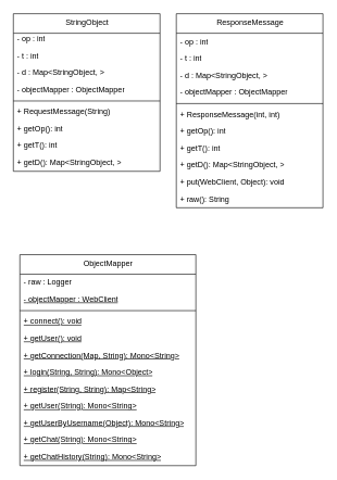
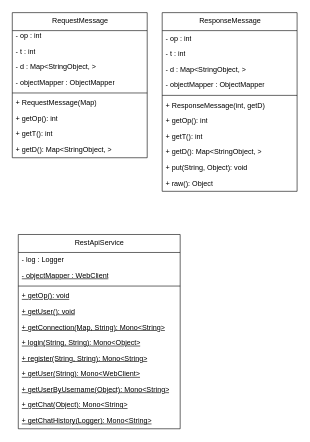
  <mxCell id="0" />
  <mxCell id="1" parent="0" />
- <mxCell id="2" value="StringObject" style="swimlane;fontStyle=0;align=center;verticalAlign=top;childLayout=stackLayout;horizontal=1;startSize=30;horizontalStack=0;resizeParent=1;resizeParentMax=0;resizeLast=0;collapsible=0;marginBottom=0;html=1;" parent="1" vertex="1"><mxGeometry x="20" y="20" width="225" height="242" as="geometry" /></mxCell>
+ <mxCell id="2" value="RequestMessage" style="swimlane;fontStyle=0;align=center;verticalAlign=top;childLayout=stackLayout;horizontal=1;startSize=30;horizontalStack=0;resizeParent=1;resizeParentMax=0;resizeLast=0;collapsible=0;marginBottom=0;html=1;" parent="1" vertex="1"><mxGeometry x="20" y="20" width="225" height="242" as="geometry" /></mxCell>
  <mxCell id="3" value="- op : int" style="text;html=1;strokeColor=none;fillColor=none;align=left;verticalAlign=middle;spacingLeft=4;spacingRight=4;overflow=hidden;rotatable=0;points=[[0,0.5],[1,0.5]];portConstraint=eastwest;" parent="2" vertex="1"><mxGeometry y="26" width="225" height="26" as="geometry" /></mxCell>
  <mxCell id="4" value="- t : int" style="text;html=1;strokeColor=none;fillColor=none;align=left;verticalAlign=middle;spacingLeft=4;spacingRight=4;overflow=hidden;rotatable=0;points=[[0,0.5],[1,0.5]];portConstraint=eastwest;" parent="2" vertex="1"><mxGeometry y="52" width="225" height="26" as="geometry" /></mxCell>
  <mxCell id="5" value="- d : Map&lt;String,Object&gt;&amp;lt;StringObject, &amp;gt;" style="text;html=1;strokeColor=none;fillColor=none;align=left;verticalAlign=middle;spacingLeft=4;spacingRight=4;overflow=hidden;rotatable=0;points=[[0,0.5],[1,0.5]];portConstraint=eastwest;" parent="2" vertex="1"><mxGeometry y="78" width="225" height="26" as="geometry" /></mxCell>
  <mxCell id="6" value="- objectMapper : ObjectMapper" style="text;html=1;strokeColor=none;fillColor=none;align=left;verticalAlign=middle;spacingLeft=4;spacingRight=4;overflow=hidden;rotatable=0;points=[[0,0.5],[1,0.5]];portConstraint=eastwest;" parent="2" vertex="1"><mxGeometry y="104" width="225" height="26" as="geometry" /></mxCell>
  <mxCell id="7" style="line;strokeWidth=1;fillColor=none;align=left;verticalAlign=middle;spacingTop=-1;spacingLeft=3;spacingRight=3;rotatable=0;labelPosition=right;points=[];portConstraint=eastwest;" parent="2" vertex="1"><mxGeometry y="130" width="225" height="8" as="geometry" /></mxCell>
- <mxCell id="8" value="+ RequestMessage(String)" style="text;html=1;strokeColor=none;fillColor=none;align=left;verticalAlign=middle;spacingLeft=4;spacingRight=4;overflow=hidden;rotatable=0;points=[[0,0.5],[1,0.5]];portConstraint=eastwest;" parent="2" vertex="1"><mxGeometry y="138" width="225" height="26" as="geometry" /></mxCell>
+ <mxCell id="8" value="+ RequestMessage(Map)" style="text;html=1;strokeColor=none;fillColor=none;align=left;verticalAlign=middle;spacingLeft=4;spacingRight=4;overflow=hidden;rotatable=0;points=[[0,0.5],[1,0.5]];portConstraint=eastwest;" parent="2" vertex="1"><mxGeometry y="138" width="225" height="26" as="geometry" /></mxCell>
  <mxCell id="9" value="+ getOp(): int" style="text;html=1;strokeColor=none;fillColor=none;align=left;verticalAlign=middle;spacingLeft=4;spacingRight=4;overflow=hidden;rotatable=0;points=[[0,0.5],[1,0.5]];portConstraint=eastwest;" parent="2" vertex="1"><mxGeometry y="164" width="225" height="26" as="geometry" /></mxCell>
  <mxCell id="10" value="+ getT(): int" style="text;html=1;strokeColor=none;fillColor=none;align=left;verticalAlign=middle;spacingLeft=4;spacingRight=4;overflow=hidden;rotatable=0;points=[[0,0.5],[1,0.5]];portConstraint=eastwest;" parent="2" vertex="1"><mxGeometry y="190" width="225" height="26" as="geometry" /></mxCell>
  <mxCell id="11" value="+ getD(): Map&lt;String,Object&gt;&amp;lt;StringObject, &amp;gt;" style="text;html=1;strokeColor=none;fillColor=none;align=left;verticalAlign=middle;spacingLeft=4;spacingRight=4;overflow=hidden;rotatable=0;points=[[0,0.5],[1,0.5]];portConstraint=eastwest;" parent="2" vertex="1"><mxGeometry y="216" width="225" height="26" as="geometry" /></mxCell>
  <mxCell id="12" value="ResponseMessage" style="swimlane;fontStyle=0;align=center;verticalAlign=top;childLayout=stackLayout;horizontal=1;startSize=30;horizontalStack=0;resizeParent=1;resizeParentMax=0;resizeLast=0;collapsible=0;marginBottom=0;html=1;" parent="1" vertex="1"><mxGeometry x="270" y="20" width="225" height="298" as="geometry" /></mxCell>
  <mxCell id="13" value="- op : int" style="text;html=1;strokeColor=none;fillColor=none;align=left;verticalAlign=middle;spacingLeft=4;spacingRight=4;overflow=hidden;rotatable=0;points=[[0,0.5],[1,0.5]];portConstraint=eastwest;" parent="12" vertex="1"><mxGeometry y="30" width="225" height="26" as="geometry" /></mxCell>
  <mxCell id="14" value="- t : int" style="text;html=1;strokeColor=none;fillColor=none;align=left;verticalAlign=middle;spacingLeft=4;spacingRight=4;overflow=hidden;rotatable=0;points=[[0,0.5],[1,0.5]];portConstraint=eastwest;" parent="12" vertex="1"><mxGeometry y="56" width="225" height="26" as="geometry" /></mxCell>
  <mxCell id="15" value="- d : Map&lt;String,Object&gt;&amp;lt;StringObject, &amp;gt;" style="text;html=1;strokeColor=none;fillColor=none;align=left;verticalAlign=middle;spacingLeft=4;spacingRight=4;overflow=hidden;rotatable=0;points=[[0,0.5],[1,0.5]];portConstraint=eastwest;" parent="12" vertex="1"><mxGeometry y="82" width="225" height="26" as="geometry" /></mxCell>
  <mxCell id="16" value="- objectMapper : ObjectMapper" style="text;html=1;strokeColor=none;fillColor=none;align=left;verticalAlign=middle;spacingLeft=4;spacingRight=4;overflow=hidden;rotatable=0;points=[[0,0.5],[1,0.5]];portConstraint=eastwest;" parent="12" vertex="1"><mxGeometry y="108" width="225" height="26" as="geometry" /></mxCell>
  <mxCell id="17" style="line;strokeWidth=1;fillColor=none;align=left;verticalAlign=middle;spacingTop=-1;spacingLeft=3;spacingRight=3;rotatable=0;labelPosition=right;points=[];portConstraint=eastwest;" parent="12" vertex="1"><mxGeometry y="134" width="225" height="8" as="geometry" /></mxCell>
- <mxCell id="18" value="+ ResponseMessage(int, int)" style="text;html=1;strokeColor=none;fillColor=none;align=left;verticalAlign=middle;spacingLeft=4;spacingRight=4;overflow=hidden;rotatable=0;points=[[0,0.5],[1,0.5]];portConstraint=eastwest;" parent="12" vertex="1"><mxGeometry y="142" width="225" height="26" as="geometry" /></mxCell>
+ <mxCell id="18" value="+ ResponseMessage(int, getD)" style="text;html=1;strokeColor=none;fillColor=none;align=left;verticalAlign=middle;spacingLeft=4;spacingRight=4;overflow=hidden;rotatable=0;points=[[0,0.5],[1,0.5]];portConstraint=eastwest;" parent="12" vertex="1"><mxGeometry y="142" width="225" height="26" as="geometry" /></mxCell>
  <mxCell id="19" value="+ getOp(): int" style="text;html=1;strokeColor=none;fillColor=none;align=left;verticalAlign=middle;spacingLeft=4;spacingRight=4;overflow=hidden;rotatable=0;points=[[0,0.5],[1,0.5]];portConstraint=eastwest;" parent="12" vertex="1"><mxGeometry y="168" width="225" height="26" as="geometry" /></mxCell>
  <mxCell id="20" value="+ getT(): int" style="text;html=1;strokeColor=none;fillColor=none;align=left;verticalAlign=middle;spacingLeft=4;spacingRight=4;overflow=hidden;rotatable=0;points=[[0,0.5],[1,0.5]];portConstraint=eastwest;" parent="12" vertex="1"><mxGeometry y="194" width="225" height="26" as="geometry" /></mxCell>
  <mxCell id="21" value="+ getD(): Map&lt;String,Object&gt;&amp;lt;StringObject, &amp;gt;" style="text;html=1;strokeColor=none;fillColor=none;align=left;verticalAlign=middle;spacingLeft=4;spacingRight=4;overflow=hidden;rotatable=0;points=[[0,0.5],[1,0.5]];portConstraint=eastwest;" parent="12" vertex="1"><mxGeometry y="220" width="225" height="26" as="geometry" /></mxCell>
- <mxCell id="22" value="+ put(WebClient, Object): void" style="text;html=1;strokeColor=none;fillColor=none;align=left;verticalAlign=middle;spacingLeft=4;spacingRight=4;overflow=hidden;rotatable=0;points=[[0,0.5],[1,0.5]];portConstraint=eastwest;" parent="12" vertex="1"><mxGeometry y="246" width="225" height="26" as="geometry" /></mxCell>
- <mxCell id="23" value="+ raw(): String" style="text;html=1;strokeColor=none;fillColor=none;align=left;verticalAlign=middle;spacingLeft=4;spacingRight=4;overflow=hidden;rotatable=0;points=[[0,0.5],[1,0.5]];portConstraint=eastwest;" parent="12" vertex="1"><mxGeometry y="272" width="225" height="26" as="geometry" /></mxCell>
- <mxCell id="24" value="ObjectMapper" style="swimlane;fontStyle=0;align=center;verticalAlign=top;childLayout=stackLayout;horizontal=1;startSize=30;horizontalStack=0;resizeParent=1;resizeParentMax=0;resizeLast=0;collapsible=0;marginBottom=0;html=1;" parent="1" vertex="1"><mxGeometry x="30" y="390" width="270" height="324" as="geometry" /></mxCell>
- <mxCell id="25" value="- raw : Logger" style="text;html=1;strokeColor=none;fillColor=none;align=left;verticalAlign=middle;spacingLeft=4;spacingRight=4;overflow=hidden;rotatable=0;points=[[0,0.5],[1,0.5]];portConstraint=eastwest;" parent="24" vertex="1"><mxGeometry y="30" width="270" height="26" as="geometry" /></mxCell>
+ <mxCell id="22" value="+ put(String, Object): void" style="text;html=1;strokeColor=none;fillColor=none;align=left;verticalAlign=middle;spacingLeft=4;spacingRight=4;overflow=hidden;rotatable=0;points=[[0,0.5],[1,0.5]];portConstraint=eastwest;" parent="12" vertex="1"><mxGeometry y="246" width="225" height="26" as="geometry" /></mxCell>
+ <mxCell id="23" value="+ raw(): Object" style="text;html=1;strokeColor=none;fillColor=none;align=left;verticalAlign=middle;spacingLeft=4;spacingRight=4;overflow=hidden;rotatable=0;points=[[0,0.5],[1,0.5]];portConstraint=eastwest;" parent="12" vertex="1"><mxGeometry y="272" width="225" height="26" as="geometry" /></mxCell>
+ <mxCell id="24" value="RestApiService" style="swimlane;fontStyle=0;align=center;verticalAlign=top;childLayout=stackLayout;horizontal=1;startSize=30;horizontalStack=0;resizeParent=1;resizeParentMax=0;resizeLast=0;collapsible=0;marginBottom=0;html=1;" parent="1" vertex="1"><mxGeometry x="30" y="390" width="270" height="324" as="geometry" /></mxCell>
+ <mxCell id="25" value="- log : Logger" style="text;html=1;strokeColor=none;fillColor=none;align=left;verticalAlign=middle;spacingLeft=4;spacingRight=4;overflow=hidden;rotatable=0;points=[[0,0.5],[1,0.5]];portConstraint=eastwest;" parent="24" vertex="1"><mxGeometry y="30" width="270" height="26" as="geometry" /></mxCell>
  <mxCell id="26" value="- objectMapper : WebClient" style="text;html=1;strokeColor=none;fillColor=none;align=left;verticalAlign=middle;spacingLeft=4;spacingRight=4;overflow=hidden;rotatable=0;points=[[0,0.5],[1,0.5]];portConstraint=eastwest;fontStyle=4;" parent="24" vertex="1"><mxGeometry y="56" width="270" height="26" as="geometry" /></mxCell>
  <mxCell id="27" style="line;strokeWidth=1;fillColor=none;align=left;verticalAlign=middle;spacingTop=-1;spacingLeft=3;spacingRight=3;rotatable=0;labelPosition=right;points=[];portConstraint=eastwest;" parent="24" vertex="1"><mxGeometry y="82" width="270" height="8" as="geometry" /></mxCell>
- <mxCell id="28" value="+ connect(): void" style="text;html=1;strokeColor=none;fillColor=none;align=left;verticalAlign=middle;spacingLeft=4;spacingRight=4;overflow=hidden;rotatable=0;points=[[0,0.5],[1,0.5]];portConstraint=eastwest;fontStyle=4;" parent="24" vertex="1"><mxGeometry y="90" width="270" height="26" as="geometry" /></mxCell>
+ <mxCell id="28" value="+ getOp(): void" style="text;html=1;strokeColor=none;fillColor=none;align=left;verticalAlign=middle;spacingLeft=4;spacingRight=4;overflow=hidden;rotatable=0;points=[[0,0.5],[1,0.5]];portConstraint=eastwest;fontStyle=4;" parent="24" vertex="1"><mxGeometry y="90" width="270" height="26" as="geometry" /></mxCell>
  <mxCell id="29" value="+ getUser(): void" style="text;html=1;strokeColor=none;fillColor=none;align=left;verticalAlign=middle;spacingLeft=4;spacingRight=4;overflow=hidden;rotatable=0;points=[[0,0.5],[1,0.5]];portConstraint=eastwest;fontStyle=4;" parent="24" vertex="1"><mxGeometry y="116" width="270" height="26" as="geometry" /></mxCell>
  <mxCell id="30" value="+ getConnection(Map, String): Mono&lt;String&gt;&amp;lt;String&amp;gt;" style="text;html=1;strokeColor=none;fillColor=none;align=left;verticalAlign=middle;spacingLeft=4;spacingRight=4;overflow=hidden;rotatable=0;points=[[0,0.5],[1,0.5]];portConstraint=eastwest;fontStyle=4;" parent="24" vertex="1"><mxGeometry y="142" width="270" height="26" as="geometry" /></mxCell>
  <mxCell id="31" value="+ login(String, String): Mono&lt;String&gt;&amp;lt;Object&amp;gt;" style="text;html=1;strokeColor=none;fillColor=none;align=left;verticalAlign=middle;spacingLeft=4;spacingRight=4;overflow=hidden;rotatable=0;points=[[0,0.5],[1,0.5]];portConstraint=eastwest;fontStyle=4;" parent="24" vertex="1"><mxGeometry y="168" width="270" height="26" as="geometry" /></mxCell>
- <mxCell id="32" value="+ register(String, String): Map&lt;String&gt;&amp;lt;String&amp;gt;" style="text;html=1;strokeColor=none;fillColor=none;align=left;verticalAlign=middle;spacingLeft=4;spacingRight=4;overflow=hidden;rotatable=0;points=[[0,0.5],[1,0.5]];portConstraint=eastwest;fontStyle=4;" parent="24" vertex="1"><mxGeometry y="194" width="270" height="26" as="geometry" /></mxCell>
- <mxCell id="33" value="+ getUser(String): Mono&lt;String&gt;&amp;lt;String&amp;gt;" style="text;html=1;strokeColor=none;fillColor=none;align=left;verticalAlign=middle;spacingLeft=4;spacingRight=4;overflow=hidden;rotatable=0;points=[[0,0.5],[1,0.5]];portConstraint=eastwest;fontStyle=4;" parent="24" vertex="1"><mxGeometry y="220" width="270" height="26" as="geometry" /></mxCell>
+ <mxCell id="32" value="+ register(String, String): Mono&lt;String&gt;&amp;lt;String&amp;gt;" style="text;html=1;strokeColor=none;fillColor=none;align=left;verticalAlign=middle;spacingLeft=4;spacingRight=4;overflow=hidden;rotatable=0;points=[[0,0.5],[1,0.5]];portConstraint=eastwest;fontStyle=4;" parent="24" vertex="1"><mxGeometry y="194" width="270" height="26" as="geometry" /></mxCell>
+ <mxCell id="33" value="+ getUser(String): Mono&lt;String&gt;&amp;lt;WebClient&amp;gt;" style="text;html=1;strokeColor=none;fillColor=none;align=left;verticalAlign=middle;spacingLeft=4;spacingRight=4;overflow=hidden;rotatable=0;points=[[0,0.5],[1,0.5]];portConstraint=eastwest;fontStyle=4;" parent="24" vertex="1"><mxGeometry y="220" width="270" height="26" as="geometry" /></mxCell>
  <mxCell id="34" value="+ getUserByUsername(Object): Mono&lt;String&gt;&amp;lt;String&amp;gt;" style="text;html=1;strokeColor=none;fillColor=none;align=left;verticalAlign=middle;spacingLeft=4;spacingRight=4;overflow=hidden;rotatable=0;points=[[0,0.5],[1,0.5]];portConstraint=eastwest;fontStyle=4;" parent="24" vertex="1"><mxGeometry y="246" width="270" height="26" as="geometry" /></mxCell>
- <mxCell id="35" value="+ getChat(String): Mono&lt;String&gt;&amp;lt;String&amp;gt;" style="text;html=1;strokeColor=none;fillColor=none;align=left;verticalAlign=middle;spacingLeft=4;spacingRight=4;overflow=hidden;rotatable=0;points=[[0,0.5],[1,0.5]];portConstraint=eastwest;fontStyle=4;" parent="24" vertex="1"><mxGeometry y="272" width="270" height="26" as="geometry" /></mxCell>
- <mxCell id="36" value="+ getChatHistory(String): Mono&lt;String&gt;&amp;lt;String&amp;gt;" style="text;html=1;strokeColor=none;fillColor=none;align=left;verticalAlign=middle;spacingLeft=4;spacingRight=4;overflow=hidden;rotatable=0;points=[[0,0.5],[1,0.5]];portConstraint=eastwest;fontStyle=4;" parent="24" vertex="1"><mxGeometry y="298" width="270" height="26" as="geometry" /></mxCell>
+ <mxCell id="35" value="+ getChat(Object): Mono&lt;String&gt;&amp;lt;String&amp;gt;" style="text;html=1;strokeColor=none;fillColor=none;align=left;verticalAlign=middle;spacingLeft=4;spacingRight=4;overflow=hidden;rotatable=0;points=[[0,0.5],[1,0.5]];portConstraint=eastwest;fontStyle=4;" parent="24" vertex="1"><mxGeometry y="272" width="270" height="26" as="geometry" /></mxCell>
+ <mxCell id="36" value="+ getChatHistory(Logger): Mono&lt;String&gt;&amp;lt;String&amp;gt;" style="text;html=1;strokeColor=none;fillColor=none;align=left;verticalAlign=middle;spacingLeft=4;spacingRight=4;overflow=hidden;rotatable=0;points=[[0,0.5],[1,0.5]];portConstraint=eastwest;fontStyle=4;" parent="24" vertex="1"><mxGeometry y="298" width="270" height="26" as="geometry" /></mxCell>
